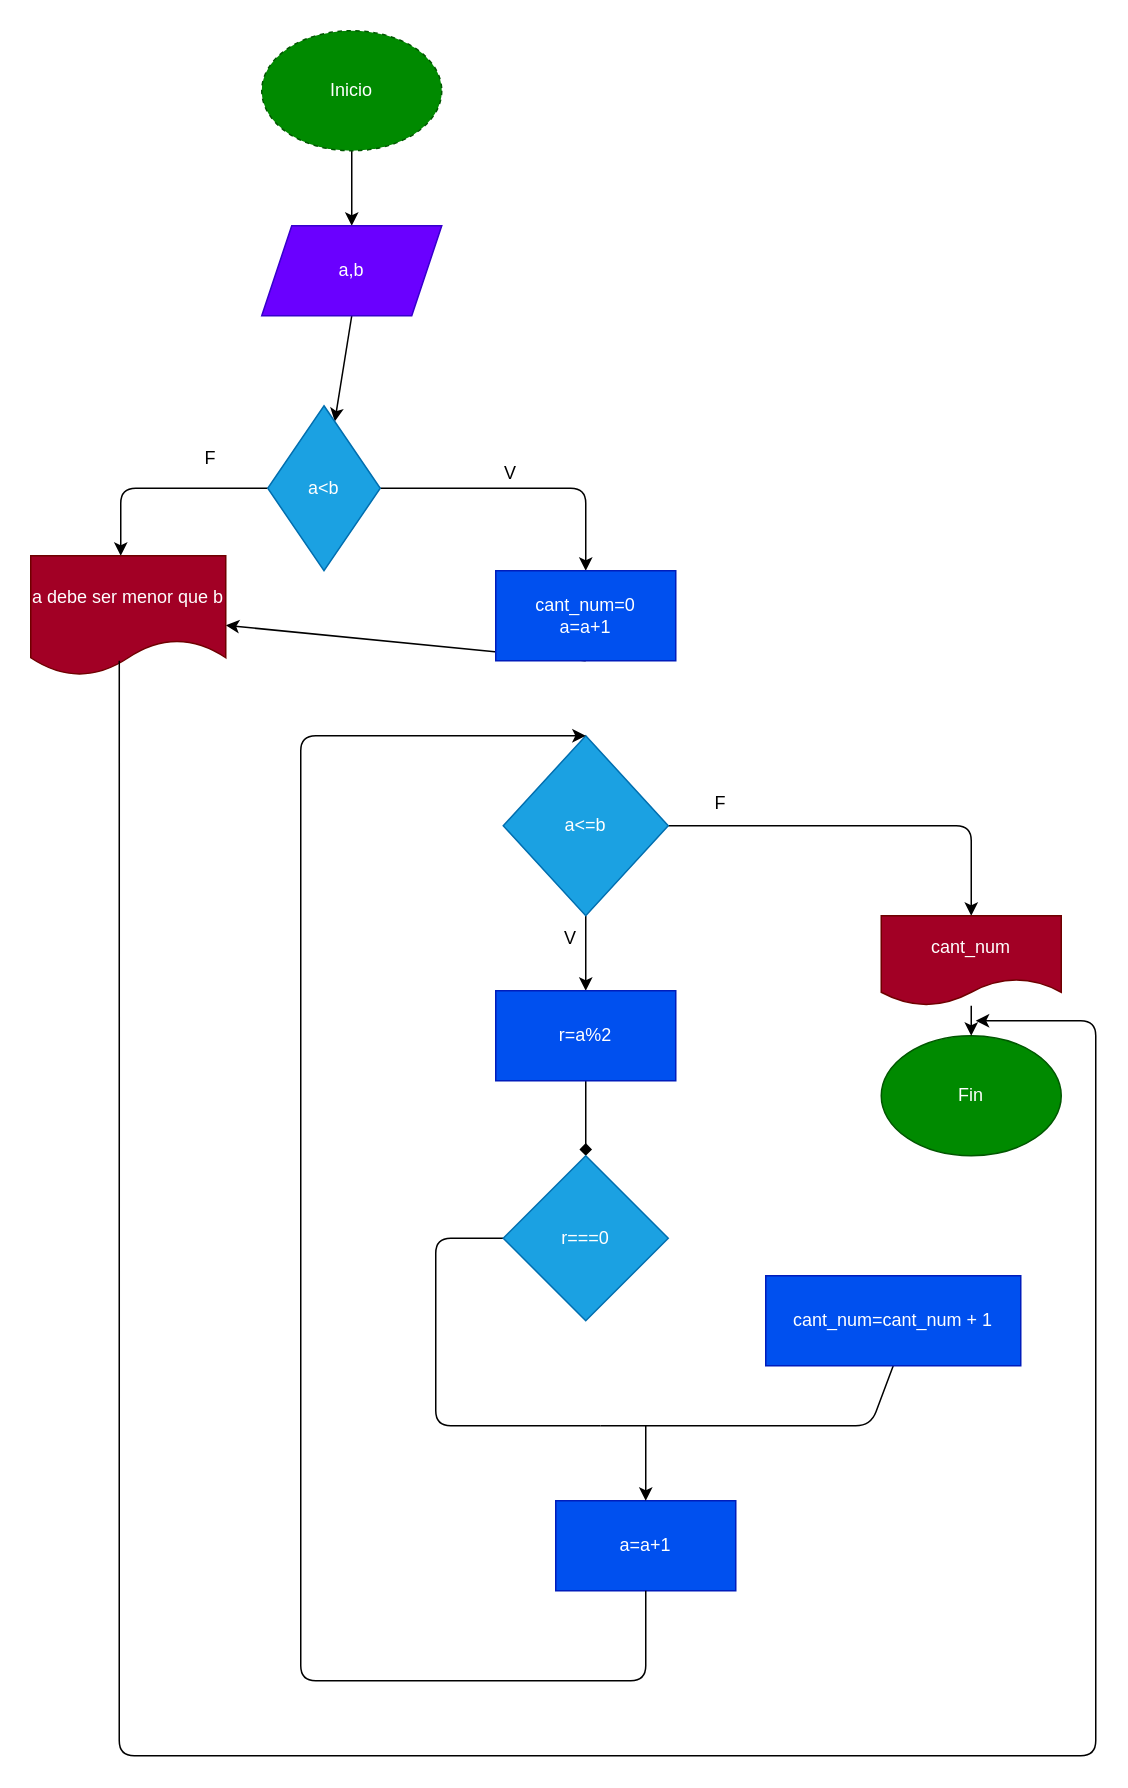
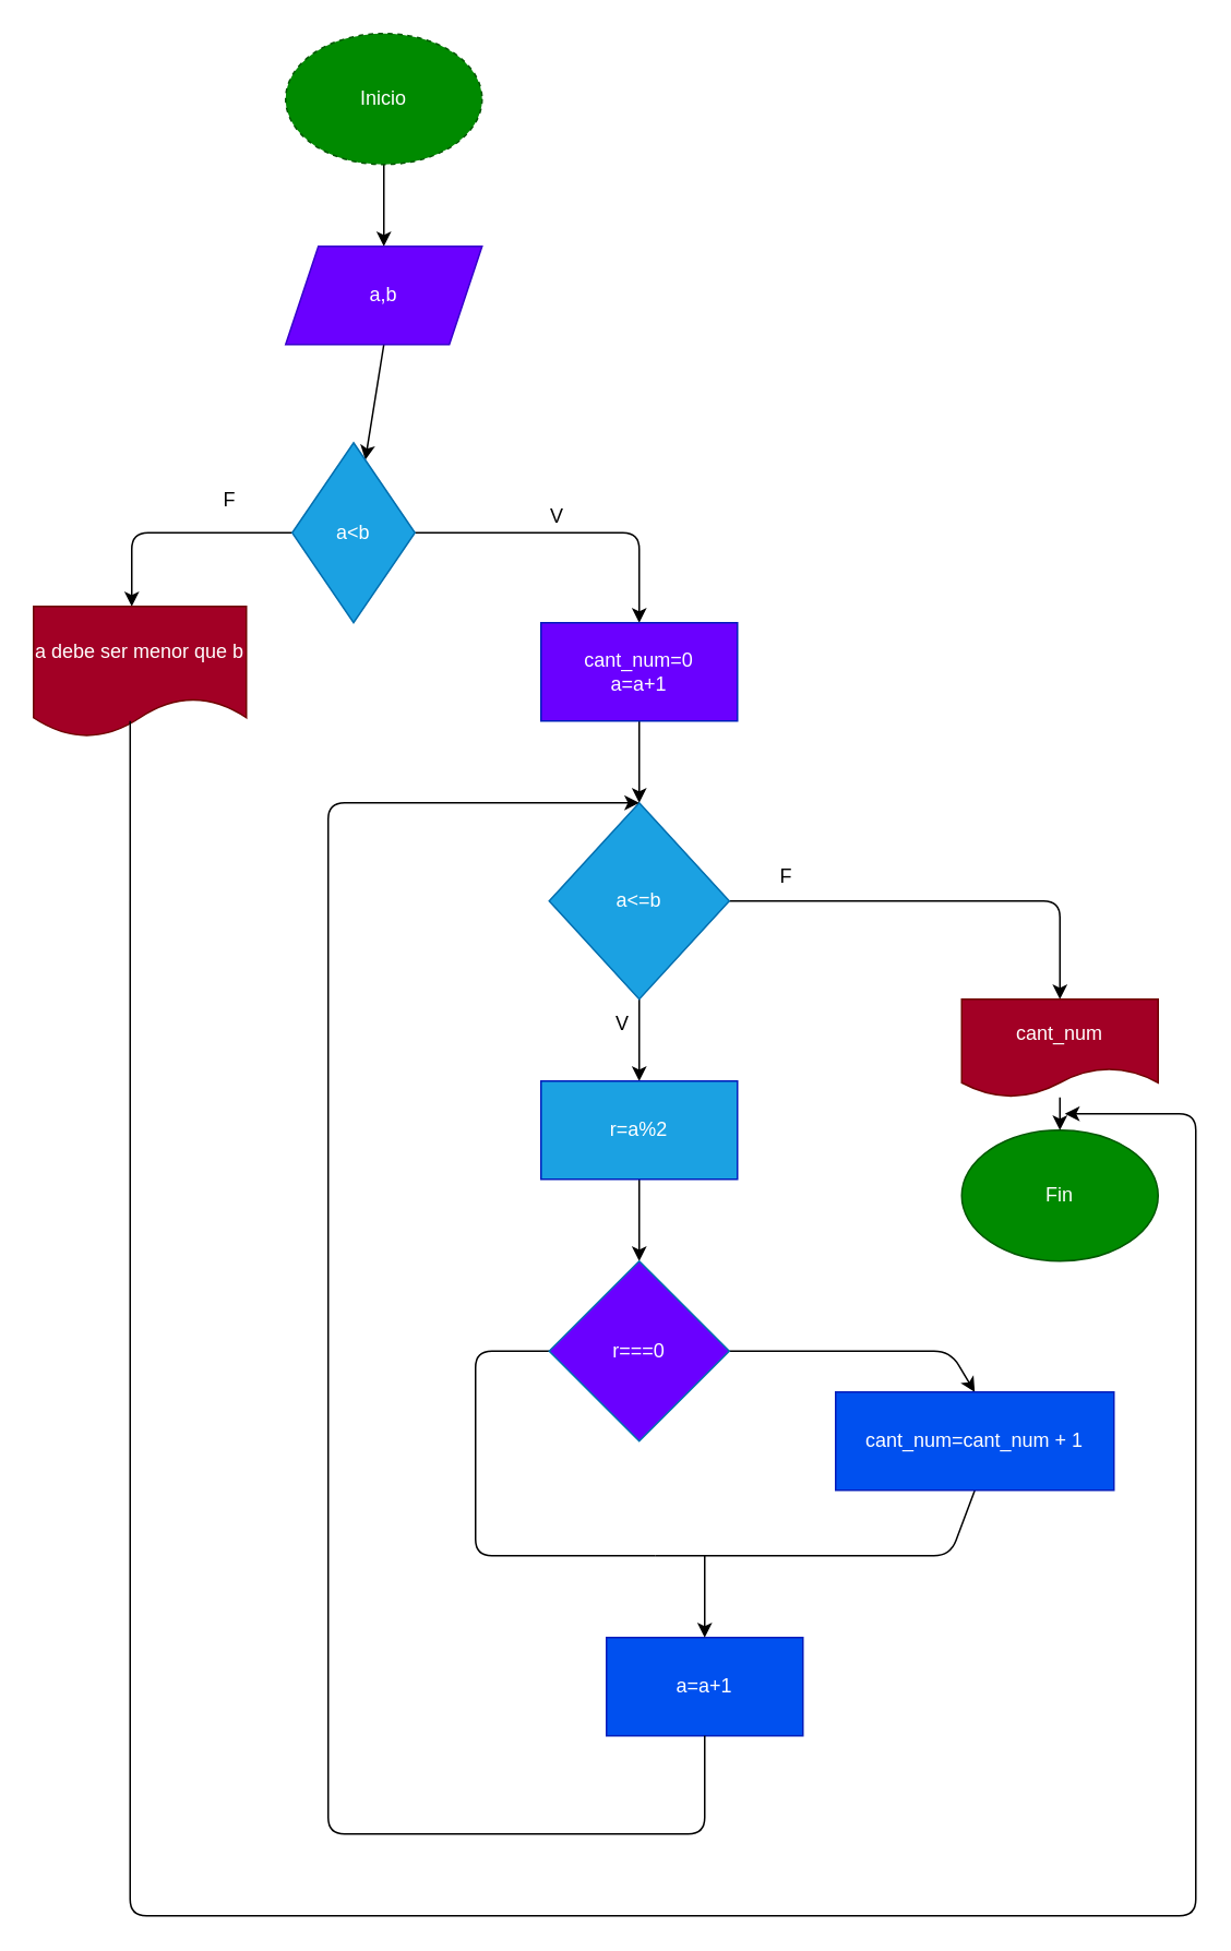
  <mxCell id="0" />
  <mxCell id="1" parent="0" />
  <mxCell id="2" style="edgeStyle=none;html=1;exitX=0.5;exitY=1;exitDx=0;exitDy=0;" edge="1" parent="1" source="3" target="5"><mxGeometry relative="1" as="geometry" /></mxCell>
  <mxCell id="3" value="Inicio" style="ellipse;whiteSpace=wrap;html=1;fillColor=#008a00;fontColor=#ffffff;strokeColor=#005700;dashed=1;" vertex="1" parent="1"><mxGeometry x="174" y="20" width="120" height="80" as="geometry" /></mxCell>
  <mxCell id="4" style="edgeStyle=none;html=1;exitX=0.5;exitY=1;exitDx=0;exitDy=0;" edge="1" parent="1" source="5" target="8"><mxGeometry relative="1" as="geometry" /></mxCell>
  <mxCell id="5" value="a,b" style="shape=parallelogram;perimeter=parallelogramPerimeter;whiteSpace=wrap;html=1;fixedSize=1;fillColor=#6a00ff;fontColor=#ffffff;strokeColor=#3700CC;" vertex="1" parent="1"><mxGeometry x="174" y="150" width="120" height="60" as="geometry" /></mxCell>
  <mxCell id="6" style="edgeStyle=none;html=1;exitX=1;exitY=0.5;exitDx=0;exitDy=0;" edge="1" parent="1" source="8"><mxGeometry relative="1" as="geometry"><mxPoint x="390" y="380" as="targetPoint" /><Array as="points"><mxPoint x="390" y="325" /></Array></mxGeometry></mxCell>
  <mxCell id="7" style="edgeStyle=none;html=1;exitX=0;exitY=0.5;exitDx=0;exitDy=0;" edge="1" parent="1" source="8"><mxGeometry relative="1" as="geometry"><mxPoint x="80" y="370" as="targetPoint" /><Array as="points"><mxPoint x="80" y="325" /></Array></mxGeometry></mxCell>
  <mxCell id="8" value="a&amp;lt;b" style="rhombus;whiteSpace=wrap;html=1;fillColor=#1ba1e2;fontColor=#ffffff;strokeColor=#006EAF;" vertex="1" parent="1"><mxGeometry x="178" y="270" width="75" height="110" as="geometry" /></mxCell>
- <mxCell id="9" style="edgeStyle=none;html=1;exitX=0.5;exitY=1;exitDx=0;exitDy=0;" edge="1" parent="1" source="10" target="17"><mxGeometry relative="1" as="geometry" /></mxCell>
- <mxCell id="10" value="cant_num=0&lt;br&gt;a=a+1" style="rounded=0;whiteSpace=wrap;html=1;fillColor=#0050ef;fontColor=#ffffff;strokeColor=#001DBC;" vertex="1" parent="1"><mxGeometry x="330" y="380" width="120" height="60" as="geometry" /></mxCell>
+ <mxCell id="9" style="edgeStyle=none;html=1;exitX=0.5;exitY=1;exitDx=0;exitDy=0;entryX=0.5;entryY=0;entryDx=0;entryDy=0;" edge="1" parent="1" source="10" target="13"><mxGeometry relative="1" as="geometry" /></mxCell>
+ <mxCell id="10" value="cant_num=0&lt;br&gt;a=a+1" style="rounded=0;whiteSpace=wrap;html=1;fillColor=#6a00ff;fontColor=#ffffff;strokeColor=#001DBC;" vertex="1" parent="1"><mxGeometry x="330" y="380" width="120" height="60" as="geometry" /></mxCell>
  <mxCell id="11" style="edgeStyle=none;html=1;exitX=0.5;exitY=1;exitDx=0;exitDy=0;" edge="1" parent="1" source="13"><mxGeometry relative="1" as="geometry"><mxPoint x="390" y="660" as="targetPoint" /></mxGeometry></mxCell>
  <mxCell id="12" style="edgeStyle=none;html=1;exitX=1;exitY=0.5;exitDx=0;exitDy=0;entryX=0.5;entryY=0;entryDx=0;entryDy=0;" edge="1" parent="1" source="13" target="14"><mxGeometry relative="1" as="geometry"><mxPoint x="560" y="590" as="targetPoint" /><Array as="points"><mxPoint x="647" y="550" /></Array></mxGeometry></mxCell>
  <mxCell id="13" value="a&amp;lt;=b" style="rhombus;whiteSpace=wrap;html=1;fillColor=#1ba1e2;fontColor=#ffffff;strokeColor=#006EAF;" vertex="1" parent="1"><mxGeometry x="335" y="490" width="110" height="120" as="geometry" /></mxCell>
  <mxCell id="14" value="cant_num" style="shape=document;whiteSpace=wrap;html=1;boundedLbl=1;fillColor=#a20025;fontColor=#ffffff;strokeColor=#6F0000;" vertex="1" parent="1"><mxGeometry x="587" y="610" width="120" height="60" as="geometry" /></mxCell>
  <mxCell id="15" value="Fin" style="ellipse;whiteSpace=wrap;html=1;fillColor=#008a00;fontColor=#ffffff;strokeColor=#005700;" vertex="1" parent="1"><mxGeometry x="587" y="690" width="120" height="80" as="geometry" /></mxCell>
  <mxCell id="16" value="" style="endArrow=classic;html=1;entryX=0.5;entryY=0;entryDx=0;entryDy=0;" edge="1" parent="1" source="14" target="15"><mxGeometry width="50" height="50" relative="1" as="geometry"><mxPoint x="550" y="700" as="sourcePoint" /><mxPoint x="600" y="650" as="targetPoint" /></mxGeometry></mxCell>
  <mxCell id="17" value="a debe ser menor que b" style="shape=document;whiteSpace=wrap;html=1;boundedLbl=1;fillColor=#a20025;fontColor=#ffffff;strokeColor=#6F0000;" vertex="1" parent="1"><mxGeometry x="20" y="370" width="130" height="80" as="geometry" /></mxCell>
- <mxCell id="18" style="edgeStyle=none;html=1;exitX=0.5;exitY=1;exitDx=0;exitDy=0;entryX=0.5;entryY=0;entryDx=0;entryDy=0;endArrow=diamond;" edge="1" parent="1" source="19" target="22"><mxGeometry relative="1" as="geometry" /></mxCell>
- <mxCell id="19" value="r=a%2" style="rounded=0;whiteSpace=wrap;html=1;fillColor=#0050ef;fontColor=#ffffff;strokeColor=#001DBC;" vertex="1" parent="1"><mxGeometry x="330" y="660" width="120" height="60" as="geometry" /></mxCell>
+ <mxCell id="18" style="edgeStyle=none;html=1;exitX=0.5;exitY=1;exitDx=0;exitDy=0;entryX=0.5;entryY=0;entryDx=0;entryDy=0;" edge="1" parent="1" source="19" target="22"><mxGeometry relative="1" as="geometry" /></mxCell>
+ <mxCell id="19" value="r=a%2" style="rounded=0;whiteSpace=wrap;html=1;fillColor=#1ba1e2;fontColor=#ffffff;strokeColor=#001DBC;" vertex="1" parent="1"><mxGeometry x="330" y="660" width="120" height="60" as="geometry" /></mxCell>
+ <mxCell id="20" style="edgeStyle=none;html=1;exitX=1;exitY=0.5;exitDx=0;exitDy=0;entryX=0.5;entryY=0;entryDx=0;entryDy=0;" edge="1" parent="1" source="22" target="24"><mxGeometry relative="1" as="geometry"><Array as="points"><mxPoint x="580" y="825" /></Array></mxGeometry></mxCell>
  <mxCell id="21" style="edgeStyle=none;html=1;exitX=0;exitY=0.5;exitDx=0;exitDy=0;endArrow=none;endFill=0;" edge="1" parent="1" source="22"><mxGeometry relative="1" as="geometry"><mxPoint x="400" y="950" as="targetPoint" /><Array as="points"><mxPoint x="290" y="825" /><mxPoint x="290" y="950" /></Array></mxGeometry></mxCell>
- <mxCell id="22" value="r===0" style="rhombus;whiteSpace=wrap;html=1;fillColor=#1ba1e2;fontColor=#ffffff;strokeColor=#006EAF;" vertex="1" parent="1"><mxGeometry x="335" y="770" width="110" height="110" as="geometry" /></mxCell>
+ <mxCell id="22" value="r===0" style="rhombus;whiteSpace=wrap;html=1;fillColor=#6a00ff;fontColor=#ffffff;strokeColor=#006EAF;" vertex="1" parent="1"><mxGeometry x="335" y="770" width="110" height="110" as="geometry" /></mxCell>
  <mxCell id="23" style="edgeStyle=none;html=1;exitX=0.5;exitY=1;exitDx=0;exitDy=0;endArrow=none;endFill=0;" edge="1" parent="1" source="24"><mxGeometry relative="1" as="geometry"><mxPoint x="400" y="950" as="targetPoint" /><Array as="points"><mxPoint x="580" y="950" /></Array></mxGeometry></mxCell>
  <mxCell id="24" value="cant_num=cant_num + 1" style="rounded=0;whiteSpace=wrap;html=1;fillColor=#0050ef;fontColor=#ffffff;strokeColor=#001DBC;" vertex="1" parent="1"><mxGeometry x="510" y="850" width="170" height="60" as="geometry" /></mxCell>
  <mxCell id="25" value="V" style="text;html=1;strokeColor=none;fillColor=none;align=center;verticalAlign=middle;whiteSpace=wrap;rounded=0;" vertex="1" parent="1"><mxGeometry x="350" y="610" width="60" height="30" as="geometry" /></mxCell>
  <mxCell id="26" value="F" style="text;html=1;strokeColor=none;fillColor=none;align=center;verticalAlign=middle;whiteSpace=wrap;rounded=0;" vertex="1" parent="1"><mxGeometry x="450" y="520" width="60" height="30" as="geometry" /></mxCell>
  <mxCell id="27" value="a=a+1" style="rounded=0;whiteSpace=wrap;html=1;fillColor=#0050ef;fontColor=#ffffff;strokeColor=#001DBC;" vertex="1" parent="1"><mxGeometry x="370" y="1000" width="120" height="60" as="geometry" /></mxCell>
  <mxCell id="28" value="" style="endArrow=classic;html=1;entryX=0.5;entryY=0;entryDx=0;entryDy=0;" edge="1" parent="1" target="27"><mxGeometry width="50" height="50" relative="1" as="geometry"><mxPoint x="430" y="950" as="sourcePoint" /><mxPoint x="370" y="970" as="targetPoint" /></mxGeometry></mxCell>
  <mxCell id="29" value="" style="endArrow=classic;html=1;exitX=0.5;exitY=1;exitDx=0;exitDy=0;" edge="1" parent="1" source="27"><mxGeometry width="50" height="50" relative="1" as="geometry"><mxPoint x="180" y="760" as="sourcePoint" /><mxPoint x="390" y="490" as="targetPoint" /><Array as="points"><mxPoint x="430" y="1120" /><mxPoint x="200" y="1120" /><mxPoint x="200" y="790" /><mxPoint x="200" y="490" /></Array></mxGeometry></mxCell>
  <mxCell id="30" value="" style="endArrow=classic;html=1;exitX=0.454;exitY=0.875;exitDx=0;exitDy=0;exitPerimeter=0;" edge="1" parent="1" source="17"><mxGeometry width="50" height="50" relative="1" as="geometry"><mxPoint x="40" y="630" as="sourcePoint" /><mxPoint x="650" y="680" as="targetPoint" /><Array as="points"><mxPoint x="79" y="1170" /><mxPoint x="730" y="1170" /><mxPoint x="730" y="1030" /><mxPoint x="730" y="890" /><mxPoint x="730" y="680" /></Array></mxGeometry></mxCell>
  <mxCell id="31" value="V" style="text;html=1;strokeColor=none;fillColor=none;align=center;verticalAlign=middle;whiteSpace=wrap;rounded=0;" vertex="1" parent="1"><mxGeometry x="310" y="300" width="60" height="30" as="geometry" /></mxCell>
  <mxCell id="32" value="F" style="text;html=1;strokeColor=none;fillColor=none;align=center;verticalAlign=middle;whiteSpace=wrap;rounded=0;" vertex="1" parent="1"><mxGeometry x="110" y="290" width="60" height="30" as="geometry" /></mxCell>
